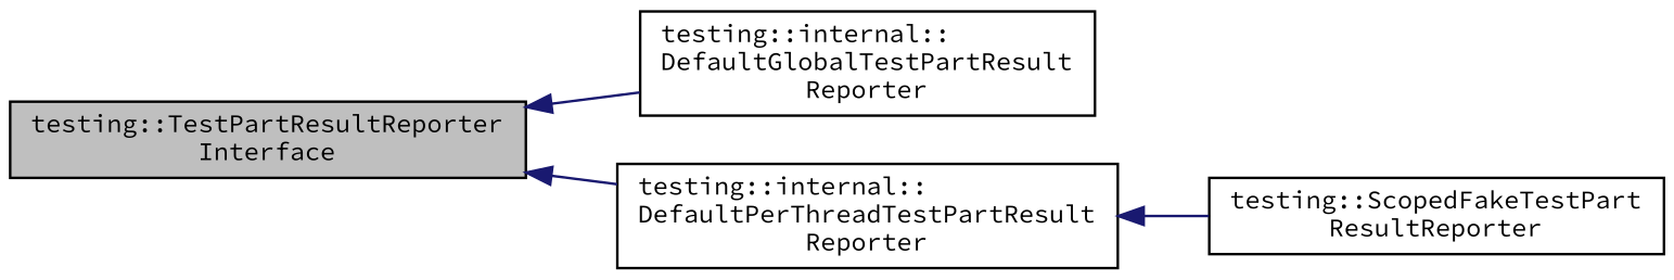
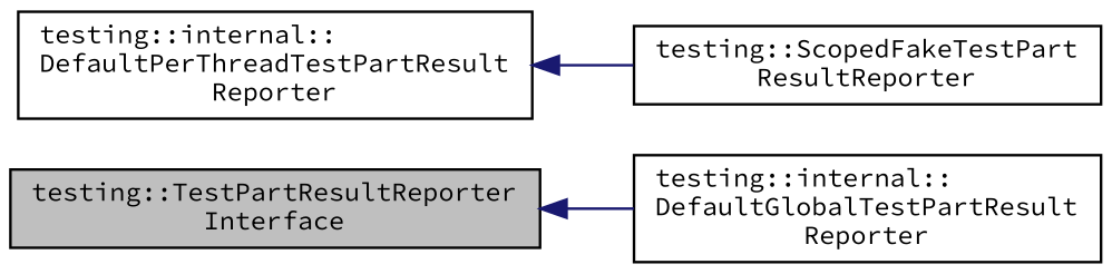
  digraph {
    fontname="Source Code Pro"
    rankdir=LR
    node [color=black fillcolor=white fontname="Source Code Pro" fontsize=10 shape=record style=filled]
    edge [color=midnightblue dir=back fontname="Source Code Pro" fontsize=10 labelfontname=Helvetica labelfontsize=10 style=solid]
    n1 [fillcolor=grey75 fontcolor=black height=0.2 label="testing::TestPartResultReporter\lInterface" width=0.4]
    n2 [height=0.2 label="testing::internal::\lDefaultGlobalTestPartResult\lReporter" width=0.4]
    n3 [height=0.2 label="testing::internal::\lDefaultPerThreadTestPartResult\lReporter" width=0.4]
    n4 [height=0.2 label="testing::ScopedFakeTestPart\lResultReporter" width=0.4]
    n1 -> n2
-   n1 -> n3
    n3 -> n4
  }
